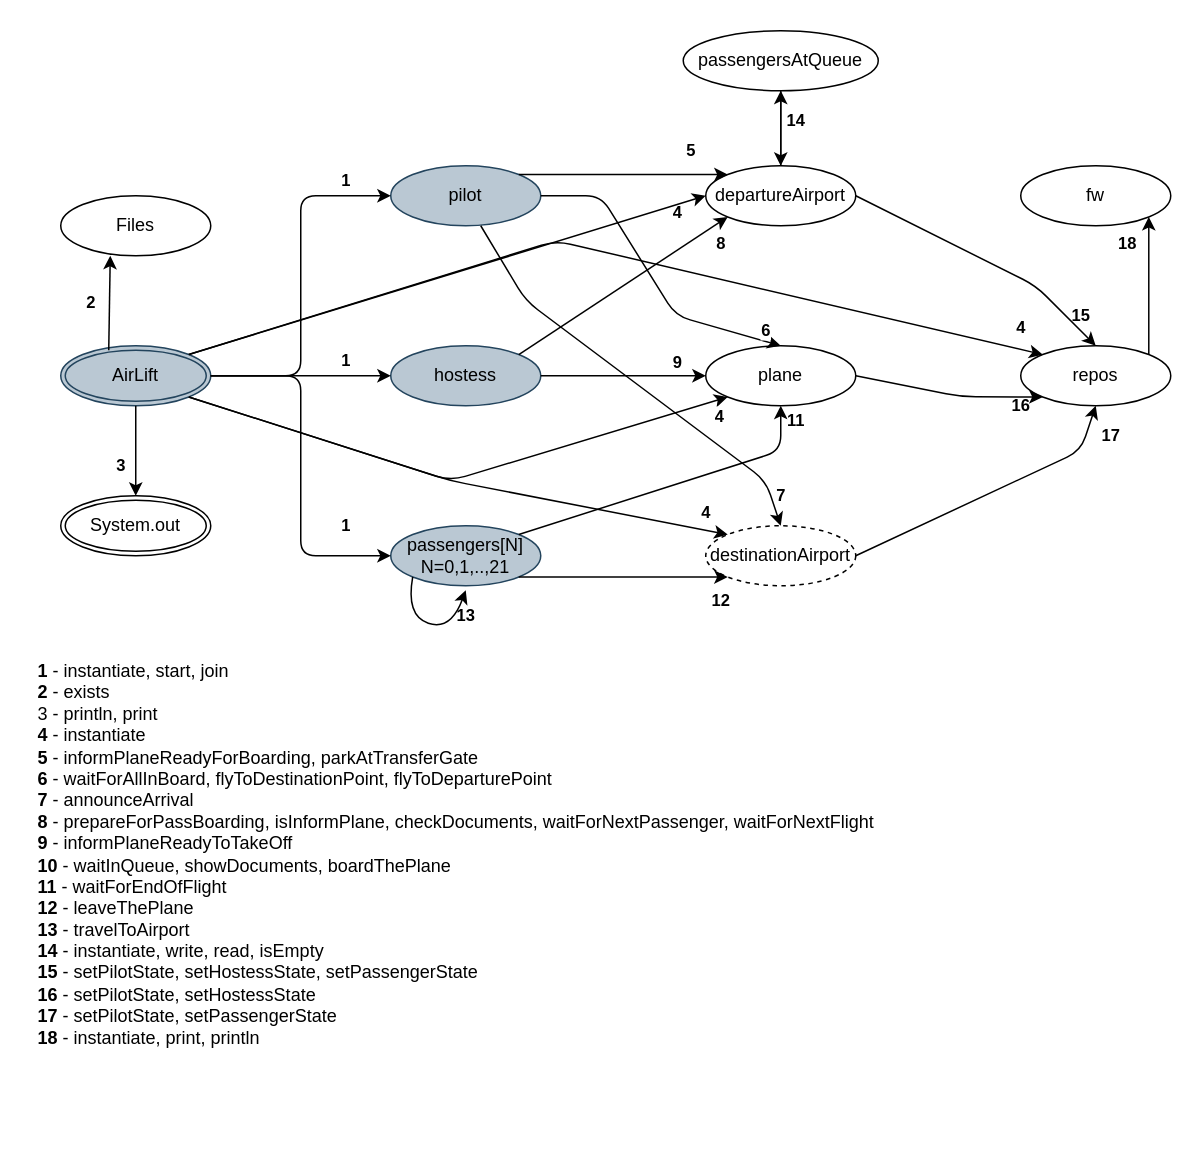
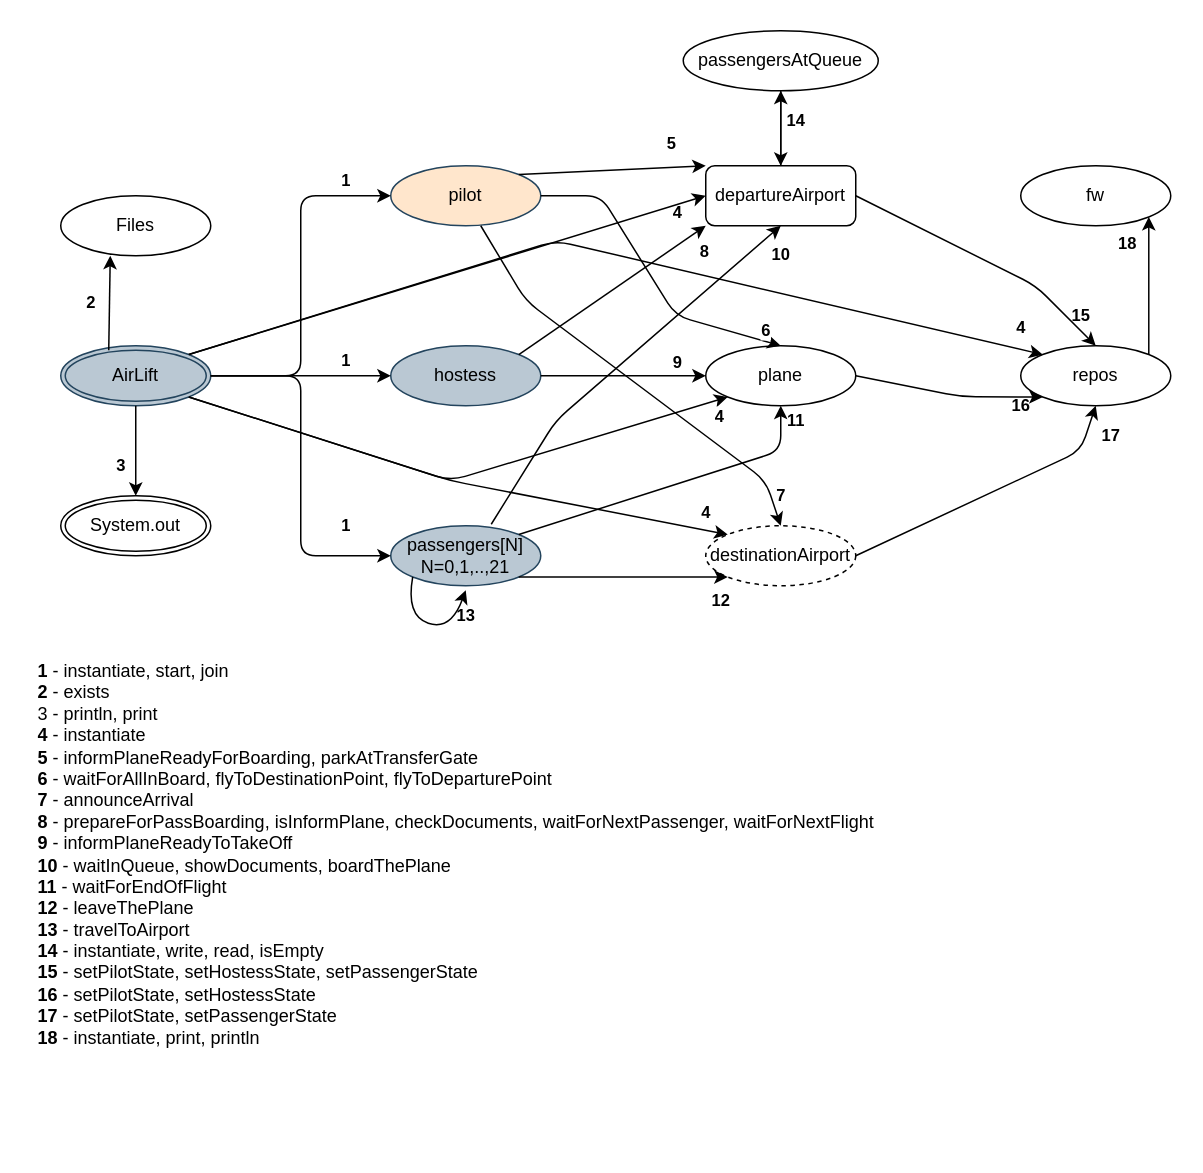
  <mxCell id="0" />
  <mxCell id="1" parent="0" />
  <mxCell id="2" value="AirLift" style="ellipse;shape=doubleEllipse;margin=3;whiteSpace=wrap;html=1;align=center;shadow=0;sketch=0;strokeColor=#23445d;fillColor=#bac8d3;" parent="1" vertex="1"><mxGeometry x="40" y="230" width="100" height="40" as="geometry" /></mxCell>
- <mxCell id="3" value="&lt;div&gt;pilot&lt;/div&gt;" style="ellipse;whiteSpace=wrap;html=1;align=center;shadow=0;sketch=0;strokeColor=#23445d;fillColor=#bac8d3;" parent="1" vertex="1"><mxGeometry x="260" y="110" width="100" height="40" as="geometry" /></mxCell>
+ <mxCell id="3" value="&lt;div&gt;pilot&lt;/div&gt;" style="ellipse;whiteSpace=wrap;html=1;align=center;shadow=0;sketch=0;strokeColor=#23445d;fillColor=#ffe6cc;" parent="1" vertex="1"><mxGeometry x="260" y="110" width="100" height="40" as="geometry" /></mxCell>
  <mxCell id="4" value="hostess" style="ellipse;whiteSpace=wrap;html=1;align=center;shadow=0;sketch=0;strokeColor=#23445d;fillColor=#bac8d3;" parent="1" vertex="1"><mxGeometry x="260" y="230" width="100" height="40" as="geometry" /></mxCell>
  <mxCell id="5" value="&lt;div&gt;passengers[N]&lt;/div&gt;&lt;div&gt;N=0,1,..,21&lt;br&gt;&lt;/div&gt;" style="ellipse;whiteSpace=wrap;html=1;align=center;shadow=0;sketch=0;strokeColor=#23445d;fillColor=#bac8d3;" parent="1" vertex="1"><mxGeometry x="260" y="350" width="100" height="40" as="geometry" /></mxCell>
- <mxCell id="6" value="departureAirport" style="ellipse;whiteSpace=wrap;html=1;align=center;shadow=0;sketch=0;strokeColor=#000000;" parent="1" vertex="1"><mxGeometry x="470" y="110" width="100" height="40" as="geometry" /></mxCell>
+ <mxCell id="6" value="departureAirport" style="whiteSpace=wrap;html=1;align=center;shadow=0;sketch=0;strokeColor=#000000;rounded=1;" parent="1" vertex="1"><mxGeometry x="470" y="110" width="100" height="40" as="geometry" /></mxCell>
  <mxCell id="7" value="destinationAirport" style="ellipse;whiteSpace=wrap;html=1;align=center;shadow=0;sketch=0;strokeColor=#000000;dashed=1;" parent="1" vertex="1"><mxGeometry x="470" y="350" width="100" height="40" as="geometry" /></mxCell>
  <mxCell id="8" value="plane" style="ellipse;whiteSpace=wrap;html=1;align=center;shadow=0;sketch=0;strokeColor=#000000;" parent="1" vertex="1"><mxGeometry x="470" y="230" width="100" height="40" as="geometry" /></mxCell>
  <mxCell id="9" value="repos" style="ellipse;whiteSpace=wrap;html=1;align=center;shadow=0;sketch=0;strokeColor=#000000;" parent="1" vertex="1"><mxGeometry x="680" y="230" width="100" height="40" as="geometry" /></mxCell>
  <mxCell id="10" value="&lt;div&gt;&lt;b&gt;2&lt;/b&gt;&lt;/div&gt;" style="endArrow=classic;html=1;exitX=0.32;exitY=0.075;exitDx=0;exitDy=0;exitPerimeter=0;entryX=0.33;entryY=1;entryDx=0;entryDy=0;entryPerimeter=0;" parent="1" source="2" target="45" edge="1"><mxGeometry x="0.025" y="13" width="50" height="50" relative="1" as="geometry"><mxPoint x="160" y="230" as="sourcePoint" /><mxPoint x="73" y="169" as="targetPoint" /><mxPoint as="offset" /></mxGeometry></mxCell>
  <mxCell id="11" value="&lt;div&gt;&lt;b&gt;1&lt;/b&gt; - instantiate, start, join&lt;/div&gt;&lt;div&gt;&lt;b&gt;2&lt;/b&gt; - exists&lt;/div&gt;&lt;div&gt;3 - println, print&lt;br&gt;&lt;/div&gt;&lt;div&gt;&lt;b&gt;4&lt;/b&gt; - instantiate&lt;br&gt;&lt;/div&gt;&lt;div&gt;&lt;b&gt;5 &lt;/b&gt;- informPlaneReadyForBoarding, parkAtTransferGate&lt;br&gt;&lt;/div&gt;&lt;div&gt;&lt;b&gt;6 &lt;/b&gt;- waitForAllInBoard, flyToDestinationPoint, flyToDeparturePoint&lt;br&gt;&lt;/div&gt;&lt;div&gt;&lt;b&gt;7 &lt;/b&gt;- announceArrival&lt;br&gt;&lt;/div&gt;&lt;div&gt;&lt;b&gt;8 &lt;/b&gt;- prepareForPassBoarding, isInformPlane, checkDocuments, waitForNextPassenger, waitForNextFlight&lt;br&gt;&lt;/div&gt;&lt;div&gt;&lt;b&gt;9 &lt;/b&gt;- informPlaneReadyToTakeOff&lt;br&gt;&lt;/div&gt;&lt;div&gt;&lt;b&gt;10 &lt;/b&gt;- waitInQueue, showDocuments, boardThePlane&lt;br&gt;&lt;/div&gt;&lt;div&gt;&lt;b&gt;11 &lt;/b&gt;- waitForEndOfFlight&lt;br&gt;&lt;/div&gt;&lt;div&gt;&lt;b&gt;12 &lt;/b&gt;- leaveThePlane&lt;br&gt;&lt;/div&gt;&lt;div&gt;&lt;b&gt;13 &lt;/b&gt;- travelToAirport&lt;br&gt;&lt;/div&gt;&lt;div&gt;&lt;b&gt;14 &lt;/b&gt;- instantiate, write, read, isEmpty&lt;br&gt;&lt;/div&gt;&lt;div&gt;&lt;b&gt;15 &lt;/b&gt;- setPilotState, setHostessState, setPassengerState&lt;/div&gt;&lt;div&gt;&lt;b&gt;16 &lt;/b&gt;- setPilotState, setHostessState&lt;br&gt;&lt;/div&gt;&lt;div&gt;&lt;b&gt;17 &lt;/b&gt;- setPilotState, setPassengerState&lt;br&gt;&lt;/div&gt;&lt;div&gt;&lt;b&gt;18 &lt;/b&gt;- instantiate, print, println&lt;br&gt;&lt;/div&gt;" style="text;html=1;strokeColor=none;fillColor=none;spacing=5;spacingTop=-20;whiteSpace=wrap;overflow=hidden;rounded=0;shadow=0;sketch=0;" parent="1" vertex="1"><mxGeometry x="20" y="450" width="680" height="310" as="geometry" /></mxCell>
  <mxCell id="12" value="1" style="endArrow=classic;html=1;entryX=0;entryY=0.5;entryDx=0;entryDy=0;exitX=1;exitY=0.5;exitDx=0;exitDy=0;fontStyle=1" parent="1" source="2" target="3" edge="1"><mxGeometry x="0.75" y="10" width="50" height="50" relative="1" as="geometry"><mxPoint x="150" y="230" as="sourcePoint" /><mxPoint x="200" y="180" as="targetPoint" /><Array as="points"><mxPoint x="200" y="250" /><mxPoint x="200" y="130" /></Array><mxPoint as="offset" /></mxGeometry></mxCell>
  <mxCell id="13" value="&lt;div&gt;1&lt;/div&gt;" style="endArrow=classic;html=1;exitX=1;exitY=0.5;exitDx=0;exitDy=0;entryX=0;entryY=0.5;entryDx=0;entryDy=0;fontStyle=1" parent="1" source="2" target="4" edge="1"><mxGeometry x="0.5" y="10" width="50" height="50" relative="1" as="geometry"><mxPoint x="170" y="350" as="sourcePoint" /><mxPoint x="220" y="300" as="targetPoint" /><Array as="points"><mxPoint x="200" y="250" /></Array><mxPoint as="offset" /></mxGeometry></mxCell>
  <mxCell id="14" value="1" style="endArrow=classic;html=1;entryX=0;entryY=0.5;entryDx=0;entryDy=0;exitX=1;exitY=0.5;exitDx=0;exitDy=0;fontStyle=1" parent="1" source="2" target="5" edge="1"><mxGeometry x="0.75" y="20" width="50" height="50" relative="1" as="geometry"><mxPoint x="100" y="360" as="sourcePoint" /><mxPoint x="150" y="310" as="targetPoint" /><Array as="points"><mxPoint x="200" y="250" /><mxPoint x="200" y="370" /></Array><mxPoint as="offset" /></mxGeometry></mxCell>
  <mxCell id="15" value="" style="endArrow=classic;html=1;entryX=0;entryY=0.5;entryDx=0;entryDy=0;exitX=1;exitY=0;exitDx=0;exitDy=0;" parent="1" source="2" target="6" edge="1"><mxGeometry width="50" height="50" relative="1" as="geometry"><mxPoint x="380" y="220" as="sourcePoint" /><mxPoint x="430" y="170" as="targetPoint" /><Array as="points" /></mxGeometry></mxCell>
  <mxCell id="16" value="&lt;div&gt;4&lt;/div&gt;" style="edgeLabel;html=1;align=center;verticalAlign=middle;resizable=0;points=[];fontStyle=1;labelBackgroundColor=none;" parent="15" vertex="1" connectable="0"><mxGeometry x="0.676" relative="1" as="geometry"><mxPoint x="36" y="-7" as="offset" /></mxGeometry></mxCell>
  <mxCell id="17" value="" style="endArrow=classic;html=1;entryX=0;entryY=0;entryDx=0;entryDy=0;exitX=1;exitY=0;exitDx=0;exitDy=0;" parent="1" source="2" target="9" edge="1"><mxGeometry width="50" height="50" relative="1" as="geometry"><mxPoint x="450" y="210" as="sourcePoint" /><mxPoint x="500" y="160" as="targetPoint" /><Array as="points"><mxPoint x="370" y="160" /></Array></mxGeometry></mxCell>
  <mxCell id="18" value="&lt;div&gt;&lt;b&gt;4&lt;/b&gt;&lt;/div&gt;" style="edgeLabel;html=1;align=center;verticalAlign=middle;resizable=0;points=[];" parent="17" vertex="1" connectable="0"><mxGeometry x="0.867" y="-1" relative="1" as="geometry"><mxPoint x="24" y="-10" as="offset" /></mxGeometry></mxCell>
  <mxCell id="19" value="" style="endArrow=classic;html=1;entryX=0;entryY=1;entryDx=0;entryDy=0;exitX=1;exitY=1;exitDx=0;exitDy=0;" parent="1" source="2" target="8" edge="1"><mxGeometry width="50" height="50" relative="1" as="geometry"><mxPoint x="380" y="320" as="sourcePoint" /><mxPoint x="430" y="270" as="targetPoint" /><Array as="points"><mxPoint x="300" y="320" /></Array></mxGeometry></mxCell>
  <mxCell id="20" value="&lt;b&gt;4&lt;/b&gt;" style="edgeLabel;html=1;align=center;verticalAlign=middle;resizable=0;points=[];" parent="19" vertex="1" connectable="0"><mxGeometry x="0.803" y="-2" relative="1" as="geometry"><mxPoint x="29" as="offset" /></mxGeometry></mxCell>
  <mxCell id="21" value="" style="endArrow=classic;html=1;entryX=0;entryY=0;entryDx=0;entryDy=0;exitX=1;exitY=1;exitDx=0;exitDy=0;" parent="1" source="2" target="7" edge="1"><mxGeometry width="50" height="50" relative="1" as="geometry"><mxPoint x="330" y="340" as="sourcePoint" /><mxPoint x="380" y="290" as="targetPoint" /><Array as="points"><mxPoint x="300" y="320" /></Array></mxGeometry></mxCell>
  <mxCell id="22" value="&lt;b&gt;4&lt;/b&gt;" style="edgeLabel;html=1;align=center;verticalAlign=middle;resizable=0;points=[];" parent="21" vertex="1" connectable="0"><mxGeometry x="0.875" y="1" relative="1" as="geometry"><mxPoint x="8" y="-10" as="offset" /></mxGeometry></mxCell>
  <mxCell id="23" value="&lt;b&gt;5&lt;/b&gt;" style="endArrow=classic;html=1;entryX=0;entryY=0;entryDx=0;entryDy=0;exitX=1;exitY=0;exitDx=0;exitDy=0;" parent="1" source="3" target="6" edge="1"><mxGeometry x="0.646" y="16" width="50" height="50" relative="1" as="geometry"><mxPoint x="370" y="80" as="sourcePoint" /><mxPoint x="420" y="30" as="targetPoint" /><mxPoint as="offset" /></mxGeometry></mxCell>
  <mxCell id="24" value="&lt;b&gt;6&lt;/b&gt;" style="endArrow=classic;html=1;entryX=0.5;entryY=0;entryDx=0;entryDy=0;exitX=1;exitY=0.5;exitDx=0;exitDy=0;" parent="1" source="3" target="8" edge="1"><mxGeometry x="0.881" y="7" width="50" height="50" relative="1" as="geometry"><mxPoint x="250" y="80" as="sourcePoint" /><mxPoint x="300" y="30" as="targetPoint" /><Array as="points"><mxPoint x="400" y="130" /><mxPoint x="450" y="210" /></Array><mxPoint as="offset" /></mxGeometry></mxCell>
  <mxCell id="25" value="" style="endArrow=classic;html=1;entryX=0.5;entryY=0;entryDx=0;entryDy=0;exitX=0.6;exitY=1;exitDx=0;exitDy=0;exitPerimeter=0;" parent="1" source="3" target="7" edge="1"><mxGeometry width="50" height="50" relative="1" as="geometry"><mxPoint x="260" y="80" as="sourcePoint" /><mxPoint x="310" y="30" as="targetPoint" /><Array as="points"><mxPoint x="350" y="200" /><mxPoint x="510" y="320" /></Array></mxGeometry></mxCell>
  <mxCell id="26" value="&lt;b&gt;7&lt;/b&gt;" style="edgeLabel;html=1;align=center;verticalAlign=middle;resizable=0;points=[];" parent="25" vertex="1" connectable="0"><mxGeometry x="0.609" relative="1" as="geometry"><mxPoint x="30" y="25" as="offset" /></mxGeometry></mxCell>
  <mxCell id="27" value="" style="endArrow=classic;html=1;entryX=0;entryY=1;entryDx=0;entryDy=0;exitX=1;exitY=0;exitDx=0;exitDy=0;" parent="1" source="4" target="6" edge="1"><mxGeometry width="50" height="50" relative="1" as="geometry"><mxPoint x="70" y="370" as="sourcePoint" /><mxPoint x="120" y="320" as="targetPoint" /></mxGeometry></mxCell>
  <mxCell id="28" value="&lt;b&gt;8&lt;/b&gt;" style="edgeLabel;html=1;align=center;verticalAlign=middle;resizable=0;points=[];" parent="27" vertex="1" connectable="0"><mxGeometry x="0.595" y="1" relative="1" as="geometry"><mxPoint x="24" as="offset" /></mxGeometry></mxCell>
  <mxCell id="29" value="" style="endArrow=classic;html=1;entryX=0;entryY=0.5;entryDx=0;entryDy=0;exitX=1;exitY=0.5;exitDx=0;exitDy=0;" parent="1" source="4" target="8" edge="1"><mxGeometry width="50" height="50" relative="1" as="geometry"><mxPoint x="210" y="100" as="sourcePoint" /><mxPoint x="400" y="270" as="targetPoint" /></mxGeometry></mxCell>
  <mxCell id="30" value="&lt;b&gt;9&lt;/b&gt;" style="edgeLabel;html=1;align=center;verticalAlign=middle;resizable=0;points=[];" parent="29" vertex="1" connectable="0"><mxGeometry x="-0.582" y="2" relative="1" as="geometry"><mxPoint x="67" y="-8" as="offset" /></mxGeometry></mxCell>
+ <mxCell id="31" value="" style="endArrow=classic;html=1;entryX=0.5;entryY=1;entryDx=0;entryDy=0;exitX=0.67;exitY=-0.025;exitDx=0;exitDy=0;exitPerimeter=0;" parent="1" source="5" target="6" edge="1"><mxGeometry width="50" height="50" relative="1" as="geometry"><mxPoint x="80" y="380" as="sourcePoint" /><mxPoint x="130" y="330" as="targetPoint" /><Array as="points"><mxPoint x="370" y="280" /></Array></mxGeometry></mxCell>
+ <mxCell id="32" value="&lt;b&gt;10&lt;/b&gt;" style="edgeLabel;html=1;align=center;verticalAlign=middle;resizable=0;points=[];" parent="31" vertex="1" connectable="0"><mxGeometry x="0.797" y="1" relative="1" as="geometry"><mxPoint x="22" as="offset" /></mxGeometry></mxCell>
  <mxCell id="33" value="11" style="endArrow=classic;html=1;entryX=0.5;entryY=1;entryDx=0;entryDy=0;exitX=1;exitY=0;exitDx=0;exitDy=0;fontStyle=1" parent="1" source="5" target="8" edge="1"><mxGeometry x="0.906" y="-10" width="50" height="50" relative="1" as="geometry"><mxPoint x="80" y="390" as="sourcePoint" /><mxPoint x="180" y="420" as="targetPoint" /><Array as="points"><mxPoint x="520" y="300" /></Array><mxPoint as="offset" /></mxGeometry></mxCell>
  <mxCell id="34" value="&lt;b&gt;12&lt;/b&gt;" style="endArrow=classic;html=1;entryX=0;entryY=1;entryDx=0;entryDy=0;exitX=1;exitY=1;exitDx=0;exitDy=0;" parent="1" source="5" target="7" edge="1"><mxGeometry x="0.933" y="-16" width="50" height="50" relative="1" as="geometry"><mxPoint x="360" y="460" as="sourcePoint" /><mxPoint x="410" y="410" as="targetPoint" /><mxPoint as="offset" /></mxGeometry></mxCell>
  <mxCell id="35" value="&lt;b&gt;13&lt;/b&gt;" style="curved=1;endArrow=classic;html=1;exitX=0;exitY=1;exitDx=0;exitDy=0;labelBackgroundColor=none;" parent="1" source="5" edge="1"><mxGeometry x="0.632" y="-6" width="50" height="50" relative="1" as="geometry"><mxPoint x="250" y="450" as="sourcePoint" /><mxPoint x="310" y="393" as="targetPoint" /><Array as="points"><mxPoint x="270" y="410" /><mxPoint x="300" y="420" /></Array><mxPoint as="offset" /></mxGeometry></mxCell>
  <mxCell id="36" value="&lt;b&gt;14&lt;/b&gt;" style="endArrow=classic;html=1;labelBackgroundColor=none;entryX=0.5;entryY=1;entryDx=0;entryDy=0;exitX=0.5;exitY=0;exitDx=0;exitDy=0;" parent="1" source="6" edge="1"><mxGeometry x="0.2" y="-10" width="50" height="50" relative="1" as="geometry"><mxPoint x="330" y="80" as="sourcePoint" /><mxPoint x="520" y="60" as="targetPoint" /><mxPoint as="offset" /></mxGeometry></mxCell>
  <mxCell id="37" value="&lt;b&gt;15&lt;/b&gt;" style="endArrow=classic;html=1;labelBackgroundColor=none;entryX=0.5;entryY=0;entryDx=0;entryDy=0;exitX=1;exitY=0.5;exitDx=0;exitDy=0;" parent="1" source="6" target="9" edge="1"><mxGeometry x="0.778" y="7" width="50" height="50" relative="1" as="geometry"><mxPoint x="660" y="350" as="sourcePoint" /><mxPoint x="710" y="300" as="targetPoint" /><Array as="points"><mxPoint x="690" y="190" /></Array><mxPoint as="offset" /></mxGeometry></mxCell>
  <mxCell id="38" value="&lt;b&gt;16&lt;/b&gt;" style="endArrow=classic;html=1;labelBackgroundColor=none;entryX=0;entryY=1;entryDx=0;entryDy=0;exitX=1;exitY=0.5;exitDx=0;exitDy=0;" parent="1" source="8" target="9" edge="1"><mxGeometry x="0.768" y="-6" width="50" height="50" relative="1" as="geometry"><mxPoint x="610" y="430" as="sourcePoint" /><mxPoint x="660" y="380" as="targetPoint" /><Array as="points"><mxPoint x="640" y="264" /></Array><mxPoint as="offset" /></mxGeometry></mxCell>
  <mxCell id="39" value="&lt;div&gt;&lt;b&gt;17&lt;/b&gt;&lt;/div&gt;" style="endArrow=classic;html=1;labelBackgroundColor=none;entryX=0.5;entryY=1;entryDx=0;entryDy=0;exitX=1;exitY=0.5;exitDx=0;exitDy=0;" parent="1" source="7" target="9" edge="1"><mxGeometry x="0.84" y="-16" width="50" height="50" relative="1" as="geometry"><mxPoint x="660" y="390" as="sourcePoint" /><mxPoint x="710" y="340" as="targetPoint" /><Array as="points"><mxPoint x="720" y="300" /></Array><mxPoint as="offset" /></mxGeometry></mxCell>
  <mxCell id="40" value="" style="endArrow=classic;html=1;labelBackgroundColor=none;entryX=1;entryY=1;entryDx=0;entryDy=0;exitX=1;exitY=0;exitDx=0;exitDy=0;" parent="1" source="9" target="44" edge="1"><mxGeometry width="50" height="50" relative="1" as="geometry"><mxPoint x="650" y="460" as="sourcePoint" /><mxPoint x="765.355" y="154.142" as="targetPoint" /></mxGeometry></mxCell>
  <mxCell id="41" value="&lt;b&gt;18&lt;/b&gt;" style="edgeLabel;html=1;align=center;verticalAlign=middle;resizable=0;points=[];" parent="40" vertex="1" connectable="0"><mxGeometry x="0.577" relative="1" as="geometry"><mxPoint x="-15" y="-2" as="offset" /></mxGeometry></mxCell>
  <mxCell id="42" value="System.out" style="ellipse;shape=doubleEllipse;margin=3;whiteSpace=wrap;html=1;align=center;shadow=0;labelBackgroundColor=none;sketch=0;strokeColor=#000000;" parent="1" vertex="1"><mxGeometry x="40" y="330" width="100" height="40" as="geometry" /></mxCell>
  <mxCell id="43" value="&lt;b&gt;3&lt;/b&gt;" style="endArrow=classic;html=1;labelBackgroundColor=none;entryX=0.5;entryY=0;entryDx=0;entryDy=0;exitX=0.5;exitY=1;exitDx=0;exitDy=0;" parent="1" source="2" target="42" edge="1"><mxGeometry x="0.333" y="-10" width="50" height="50" relative="1" as="geometry"><mxPoint x="20" y="330" as="sourcePoint" /><mxPoint x="70" y="280" as="targetPoint" /><mxPoint as="offset" /></mxGeometry></mxCell>
  <mxCell id="44" value="fw" style="ellipse;whiteSpace=wrap;html=1;align=center;" vertex="1" parent="1"><mxGeometry x="680" y="110" width="100" height="40" as="geometry" /></mxCell>
  <mxCell id="45" value="Files" style="ellipse;whiteSpace=wrap;html=1;align=center;" vertex="1" parent="1"><mxGeometry x="40" y="130" width="100" height="40" as="geometry" /></mxCell>
  <mxCell id="46" value="" style="edgeStyle=orthogonalEdgeStyle;rounded=0;orthogonalLoop=1;jettySize=auto;html=1;exitX=0.5;exitY=1;exitDx=0;exitDy=0;" edge="1" parent="1" source="47" target="6"><mxGeometry relative="1" as="geometry" /></mxCell>
  <mxCell id="47" value="passengersAtQueue" style="ellipse;whiteSpace=wrap;html=1;align=center;" vertex="1" parent="1"><mxGeometry x="455" y="20" width="130" height="40" as="geometry" /></mxCell>
